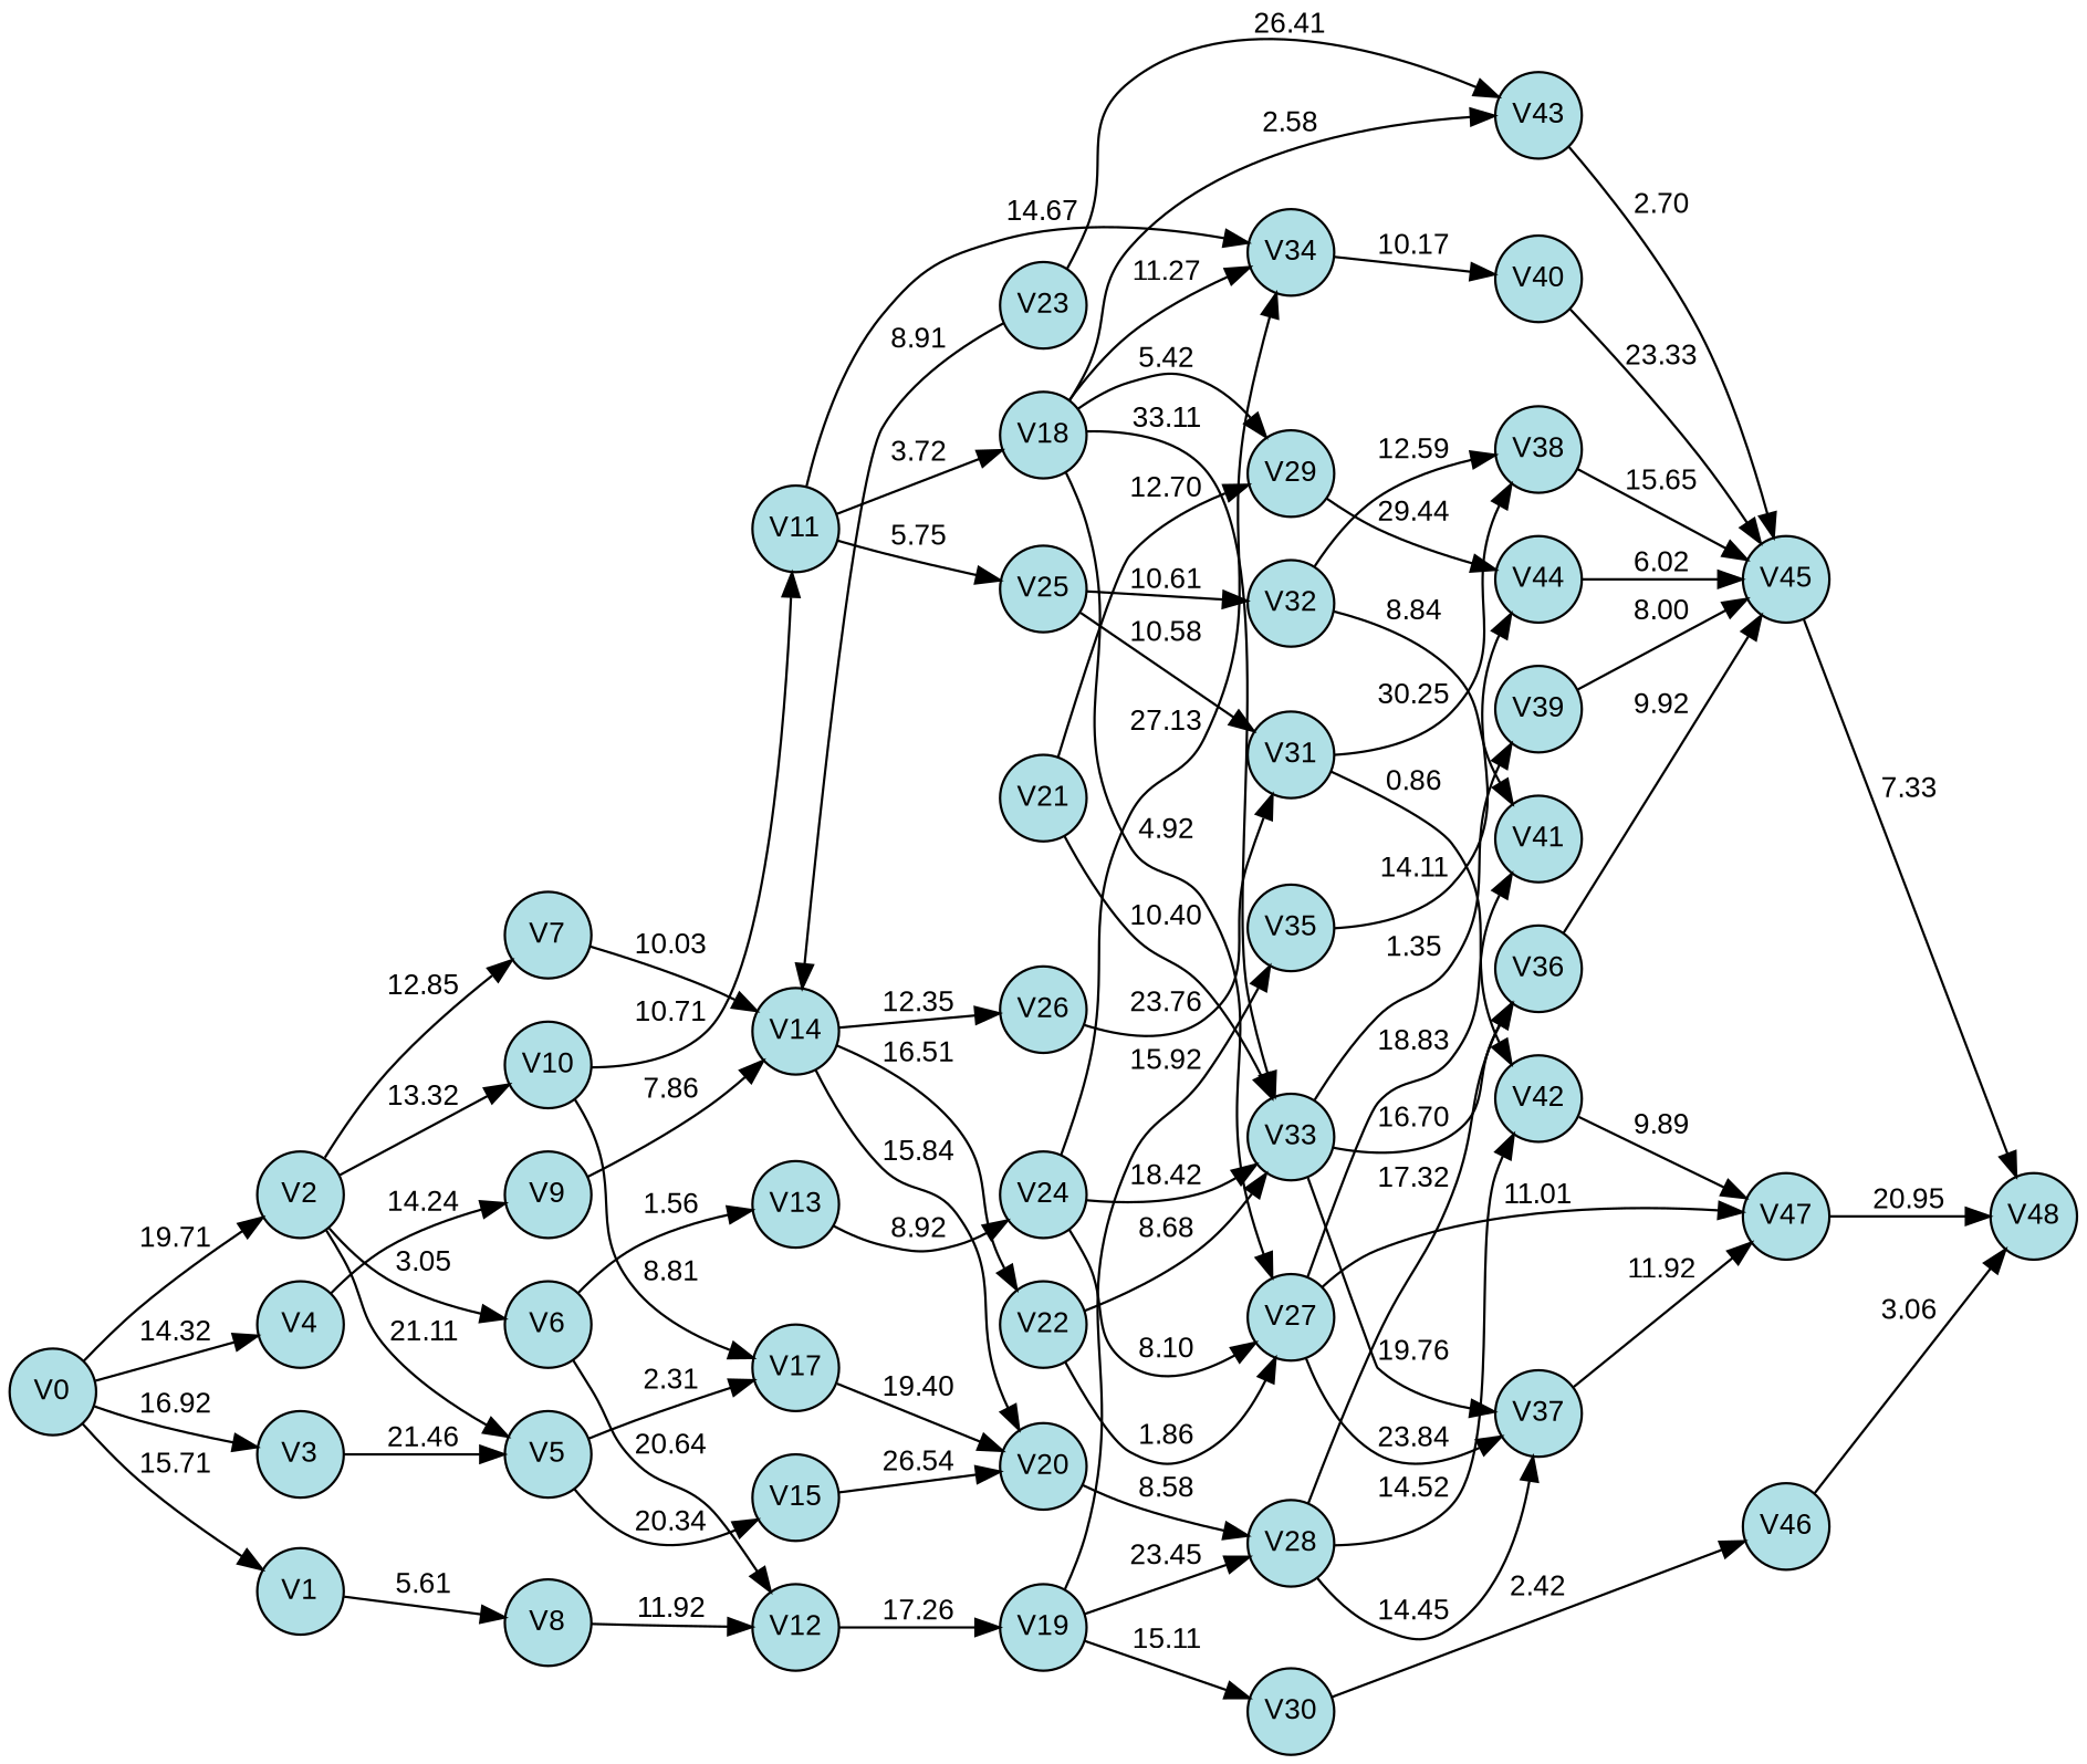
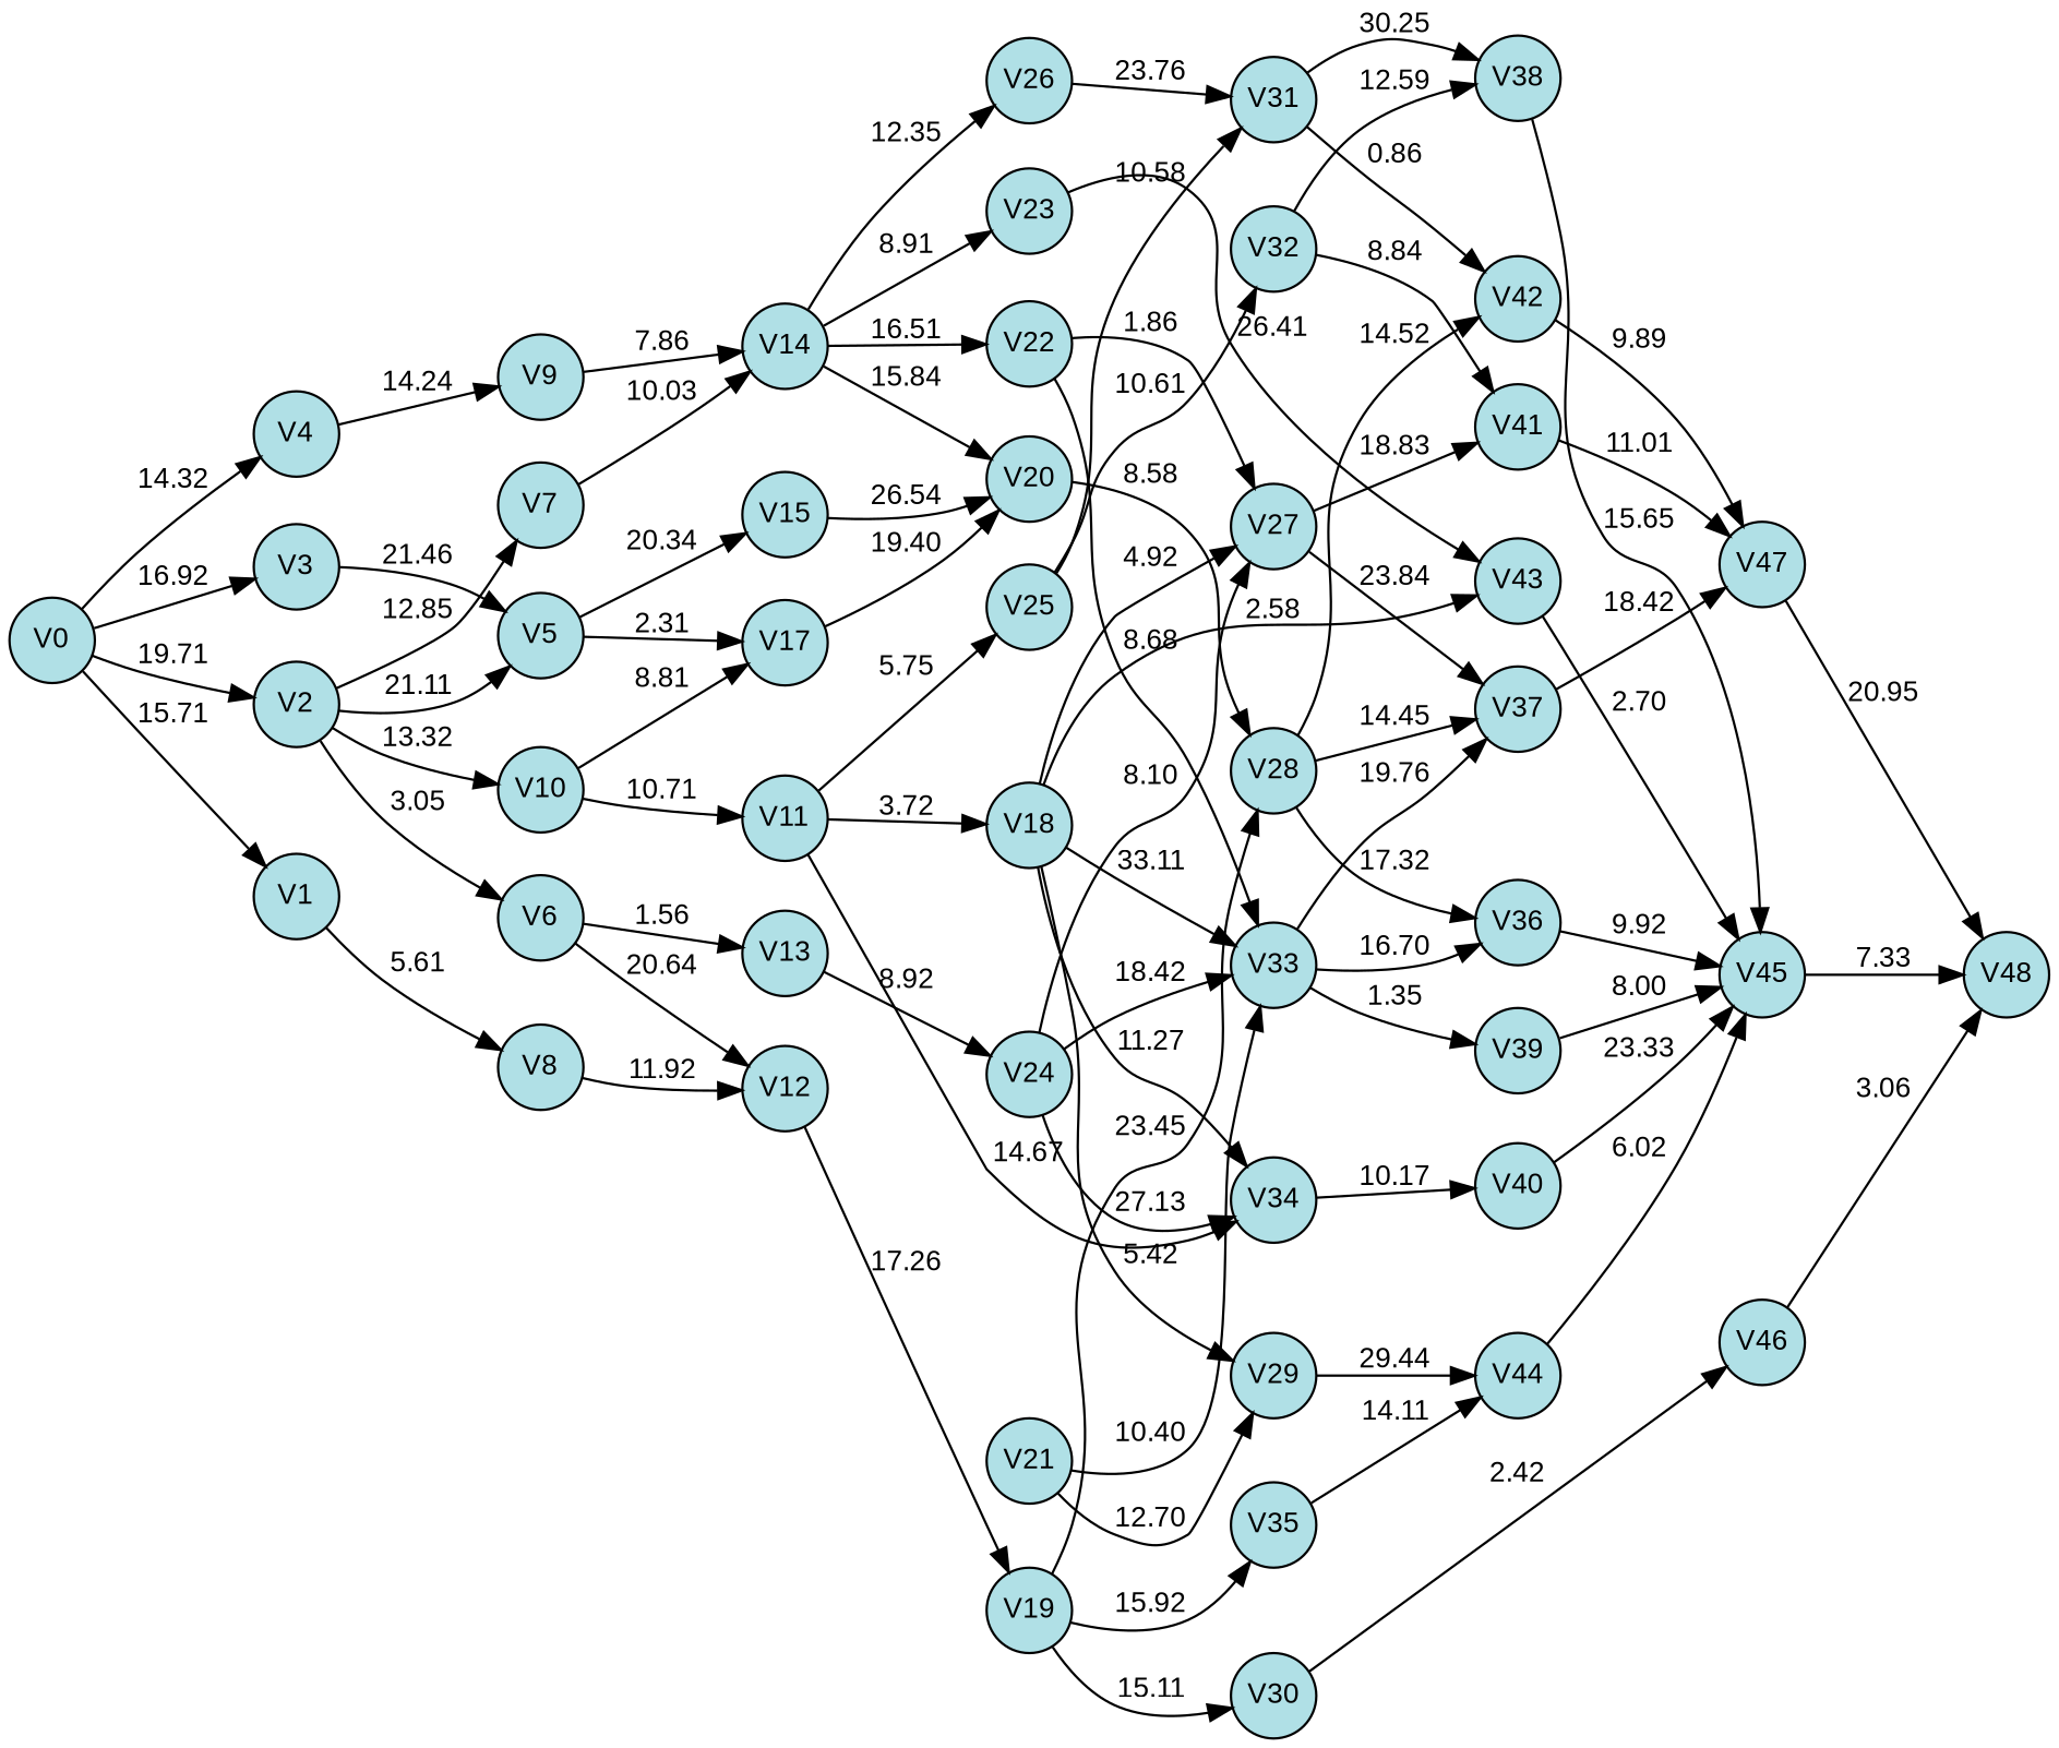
  digraph {
    rankdir=LR
    splines=true
    node [fillcolor=powderblue fixedsize=true fontcolor=black fontname=arial fontsize=12 margin=0 shape=circle style=filled]
    edge [fontcolor=black fontname=arial fontsize=12 margin=0]
    n1 [label=V0 width=0.5]
    n2 [label=V1 width=0.5]
    n3 [label=V2 width=0.5]
    n4 [label=V3 width=0.5]
    n5 [label=V4 width=0.5]
    n6 [label=V5 width=0.5]
    n7 [label=V6 width=0.5]
    n8 [label=V7 width=0.5]
    n9 [label=V8 width=0.5]
    n10 [label=V9 width=0.5]
    n11 [label=V10 width=0.5]
    n12 [label=V11 width=0.5]
    n13 [label=V12 width=0.5]
    n14 [label=V13 width=0.5]
    n15 [label=V14 width=0.5]
    n16 [label=V15 width=0.5]
    n17 [label=V17 width=0.5]
    n18 [label=V18 width=0.5]
    n19 [label=V19 width=0.5]
    n20 [label=V20 width=0.5]
    n21 [label=V21 width=0.5]
    n22 [label=V22 width=0.5]
    n23 [label=V23 width=0.5]
    n24 [label=V24 width=0.5]
    n25 [label=V25 width=0.5]
    n26 [label=V26 width=0.5]
    n27 [label=V27 width=0.5]
    n28 [label=V28 width=0.5]
    n29 [label=V29 width=0.5]
    n30 [label=V30 width=0.5]
    n31 [label=V31 width=0.5]
    n32 [label=V32 width=0.5]
    n33 [label=V33 width=0.5]
    n34 [label=V34 width=0.5]
    n35 [label=V35 width=0.5]
    n36 [label=V36 width=0.5]
    n37 [label=V37 width=0.5]
    n38 [label=V38 width=0.5]
    n39 [label=V39 width=0.5]
    n40 [label=V40 width=0.5]
    n41 [label=V41 width=0.5]
    n42 [label=V42 width=0.5]
    n43 [label=V43 width=0.5]
    n44 [label=V44 width=0.5]
    n45 [label=V45 width=0.5]
    n46 [label=V46 width=0.5]
    n47 [label=V47 width=0.5]
    n48 [label=V48 width=0.5]
    subgraph sub_1 {
      rank=same
      n1
    }
    subgraph sub_2 {
      rank=same
      n2
      n3
      n4
      n5
    }
    subgraph sub_3 {
      rank=same
      n6
      n7
      n8
      n9
      n10
      n11
    }
    subgraph sub_4 {
      rank=same
      n12
      n13
      n14
      n15
      n16
      n17
    }
    subgraph sub_5 {
      rank=same
      n18
      n19
      n20
      n21
      n22
      n23
      n24
      n25
      n26
    }
    subgraph sub_6 {
      rank=same
      n27
      n28
      n29
      n30
      n31
      n32
      n33
      n34
      n35
    }
    subgraph sub_7 {
      rank=same
      n36
      n37
      n38
      n39
      n40
      n41
      n42
      n43
      n44
    }
    subgraph sub_8 {
      rank=same
      n45
      n46
      n47
    }
    subgraph sub_9 {
      rank=same
      n48
    }
    n1 -> n2 [label=15.71]
    n1 -> n3 [label=19.71]
    n1 -> n4 [label=16.92]
    n1 -> n5 [label=14.32]
    n2 -> n9 [label=5.61]
    n3 -> n6 [label=21.11]
    n3 -> n7 [label=3.05]
    n3 -> n8 [label=12.85]
    n3 -> n11 [label=13.32]
    n4 -> n6 [label=21.46]
    n5 -> n10 [label=14.24]
    n6 -> n16 [label=20.34]
    n6 -> n17 [label=2.31]
    n7 -> n13 [label=20.64]
    n7 -> n14 [label=1.56]
    n8 -> n15 [label=10.03]
    n9 -> n13 [label=11.92]
    n10 -> n15 [label=7.86]
    n11 -> n12 [label=10.71]
    n11 -> n17 [label=8.81]
    n12 -> n18 [label=3.72]
    n12 -> n25 [label=5.75]
    n12 -> n34 [label=14.67]
    n13 -> n19 [label=17.26]
    n14 -> n24 [label=8.92]
    n15 -> n20 [label=15.84]
    n15 -> n22 [label=16.51]
-   n23 -> n15 [label=8.91]
+   n15 -> n23 [label=8.91]
    n15 -> n26 [label=12.35]
    n16 -> n20 [label=26.54]
    n17 -> n20 [label=19.40]
    n18 -> n27 [label=4.92]
    n18 -> n29 [label=5.42]
    n18 -> n33 [label=33.11]
    n18 -> n34 [label=11.27]
    n18 -> n43 [label=2.58]
    n19 -> n28 [label=23.45]
    n19 -> n30 [label=15.11]
    n19 -> n35 [label=15.92]
    n20 -> n28 [label=8.58]
    n21 -> n29 [label=12.70]
    n21 -> n33 [label=10.40]
    n22 -> n27 [label=1.86]
    n22 -> n33 [label=8.68]
    n23 -> n43 [label=26.41]
    n24 -> n27 [label=8.10]
    n24 -> n33 [label=18.42]
    n24 -> n34 [label=27.13]
    n25 -> n31 [label=10.58]
    n25 -> n32 [label=10.61]
    n26 -> n31 [label=23.76]
    n27 -> n37 [label=23.84]
    n27 -> n41 [label=18.83]
    n28 -> n36 [label=17.32]
    n28 -> n37 [label=14.45]
    n28 -> n42 [label=14.52]
    n29 -> n44 [label=29.44]
    n30 -> n46 [label=2.42]
    n31 -> n38 [label=30.25]
    n31 -> n42 [label=0.86]
    n32 -> n38 [label=12.59]
    n32 -> n41 [label=8.84]
    n33 -> n36 [label=16.70]
    n33 -> n37 [label=19.76]
    n33 -> n39 [label=1.35]
    n34 -> n40 [label=10.17]
    n35 -> n44 [label=14.11]
    n36 -> n45 [label=9.92]
-   n37 -> n47 [label=11.92]
+   n37 -> n47 [label=18.42]
    n38 -> n45 [label=15.65]
    n39 -> n45 [label=8.00]
    n40 -> n45 [label=23.33]
-   n27 -> n47 [label=11.01]
+   n41 -> n47 [label=11.01]
    n42 -> n47 [label=9.89]
    n43 -> n45 [label=2.70]
    n44 -> n45 [label=6.02]
    n45 -> n48 [label=7.33]
    n46 -> n48 [label=3.06]
    n47 -> n48 [label=20.95]
  }
